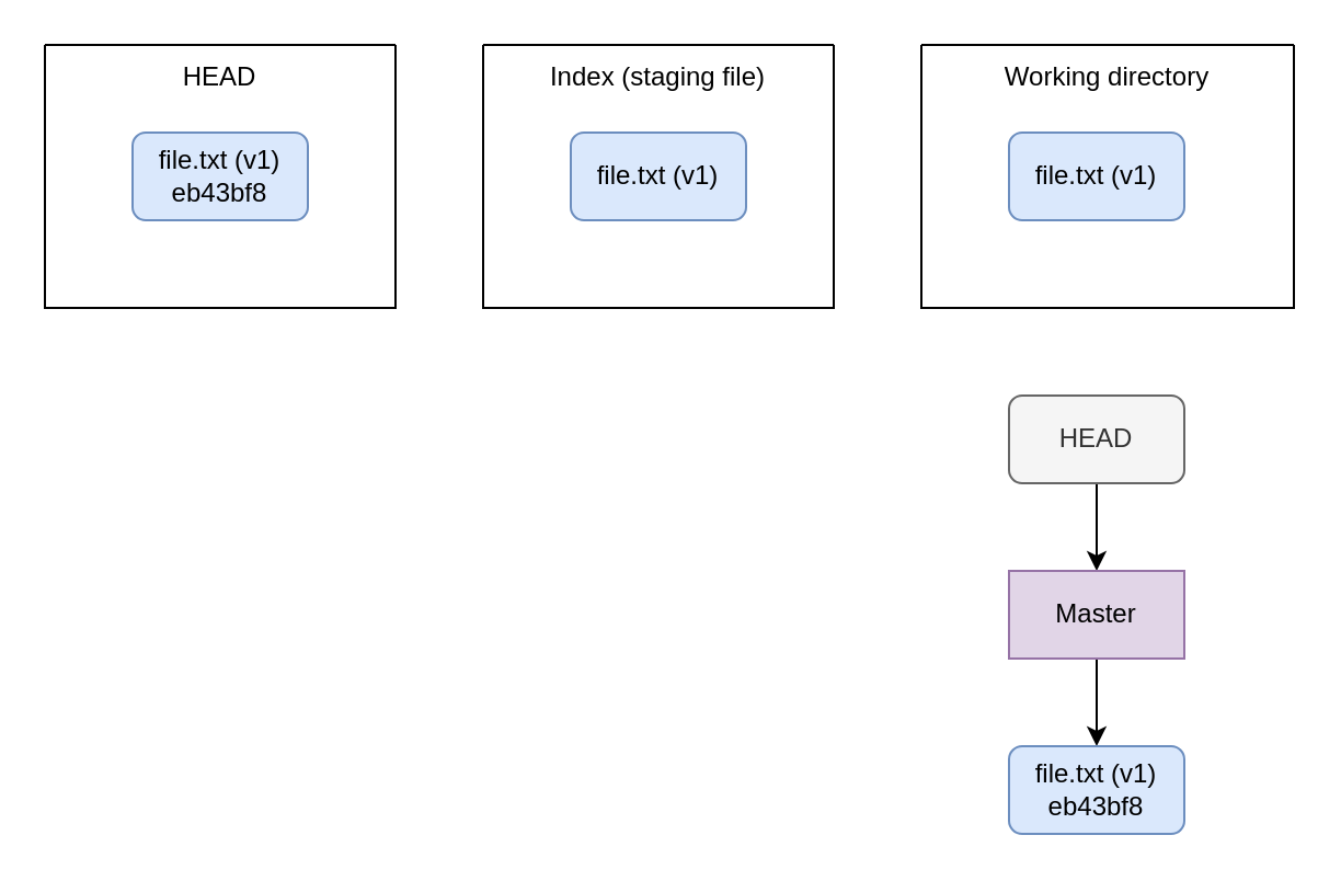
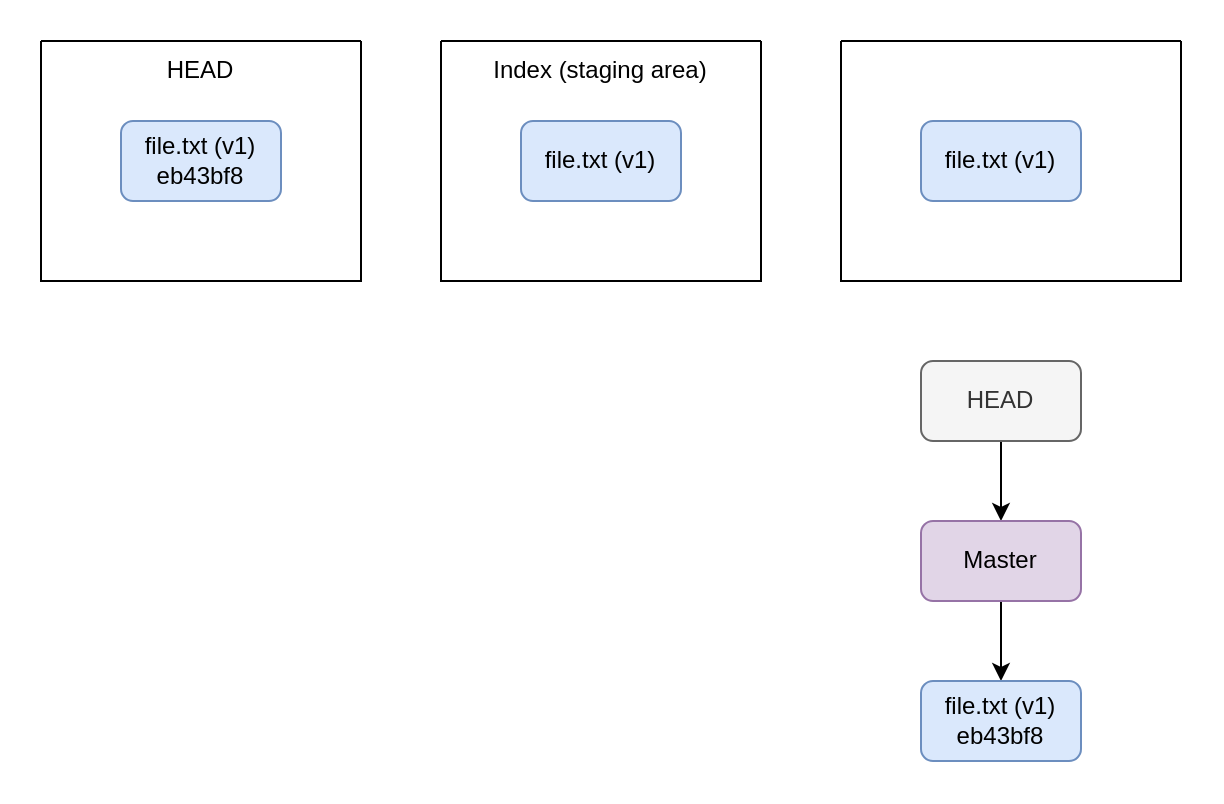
  <mxCell id="0" />
  <mxCell id="1" parent="0" />
  <mxCell id="2" value="" style="swimlane;startSize=0;" parent="1" vertex="1"><mxGeometry x="20" y="20" width="160" height="120" as="geometry" /></mxCell>
  <mxCell id="3" value="file.txt (v1) eb43bf8" style="rounded=1;whiteSpace=wrap;html=1;fillColor=#dae8fc;strokeColor=#6c8ebf;" parent="2" vertex="1"><mxGeometry x="40" y="40" width="80" height="40" as="geometry" /></mxCell>
  <mxCell id="4" value="HEAD" style="text;html=1;align=center;verticalAlign=middle;whiteSpace=wrap;rounded=0;" parent="2" vertex="1"><mxGeometry width="160" height="30" as="geometry" /></mxCell>
  <mxCell id="5" value="" style="swimlane;startSize=0;" parent="1" vertex="1"><mxGeometry x="220" y="20" width="160" height="120" as="geometry" /></mxCell>
  <mxCell id="6" value="file.txt (v1&lt;span style=&quot;background-color: initial;&quot;&gt;)&lt;/span&gt;" style="rounded=1;whiteSpace=wrap;html=1;fillColor=#dae8fc;strokeColor=#6c8ebf;" parent="5" vertex="1"><mxGeometry x="40" y="40" width="80" height="40" as="geometry" /></mxCell>
- <mxCell id="7" value="Index (staging file)" style="text;html=1;align=center;verticalAlign=middle;whiteSpace=wrap;rounded=0;" parent="5" vertex="1"><mxGeometry width="160" height="30" as="geometry" /></mxCell>
+ <mxCell id="7" value="Index (staging area)" style="text;html=1;align=center;verticalAlign=middle;whiteSpace=wrap;rounded=0;" parent="5" vertex="1"><mxGeometry width="160" height="30" as="geometry" /></mxCell>
  <mxCell id="8" value="" style="swimlane;startSize=0;" parent="1" vertex="1"><mxGeometry x="420" y="20" width="170" height="120" as="geometry" /></mxCell>
  <mxCell id="9" value="file.txt (v1)" style="rounded=1;whiteSpace=wrap;html=1;fillColor=#dae8fc;strokeColor=#6c8ebf;" parent="8" vertex="1"><mxGeometry x="40" y="40" width="80" height="40" as="geometry" /></mxCell>
- <mxCell id="10" value="Working directory" style="text;html=1;align=center;verticalAlign=middle;whiteSpace=wrap;rounded=0;" parent="8" vertex="1"><mxGeometry width="170" height="30" as="geometry" /></mxCell>
  <mxCell id="11" style="edgeStyle=orthogonalEdgeStyle;rounded=0;orthogonalLoop=1;jettySize=auto;html=1;exitX=0.5;exitY=1;exitDx=0;exitDy=0;entryX=0.5;entryY=0;entryDx=0;entryDy=0;" parent="1" source="12" target="14" edge="1"><mxGeometry relative="1" as="geometry" /></mxCell>
  <mxCell id="12" value="HEAD" style="rounded=1;whiteSpace=wrap;html=1;fillColor=#f5f5f5;fontColor=#333333;strokeColor=#666666;" parent="1" vertex="1"><mxGeometry x="460" y="180" width="80" height="40" as="geometry" /></mxCell>
  <mxCell id="13" style="edgeStyle=orthogonalEdgeStyle;rounded=0;orthogonalLoop=1;jettySize=auto;html=1;exitX=0.5;exitY=1;exitDx=0;exitDy=0;entryX=0.5;entryY=0;entryDx=0;entryDy=0;" parent="1" source="14" edge="1"><mxGeometry relative="1" as="geometry"><mxPoint x="500" y="340" as="targetPoint" /></mxGeometry></mxCell>
- <mxCell id="14" value="Master" style="whiteSpace=wrap;html=1;fillColor=#e1d5e7;strokeColor=#9673a6;rounded=0;" parent="1" vertex="1"><mxGeometry x="460" y="260" width="80" height="40" as="geometry" /></mxCell>
+ <mxCell id="14" value="Master" style="rounded=1;whiteSpace=wrap;html=1;fillColor=#e1d5e7;strokeColor=#9673a6;" parent="1" vertex="1"><mxGeometry x="460" y="260" width="80" height="40" as="geometry" /></mxCell>
  <mxCell id="15" value="file.txt (v1)&lt;div&gt;eb43bf8&lt;/div&gt;" style="rounded=1;whiteSpace=wrap;html=1;fillColor=#dae8fc;strokeColor=#6c8ebf;" parent="1" vertex="1"><mxGeometry x="460" y="340" width="80" height="40" as="geometry" /></mxCell>
